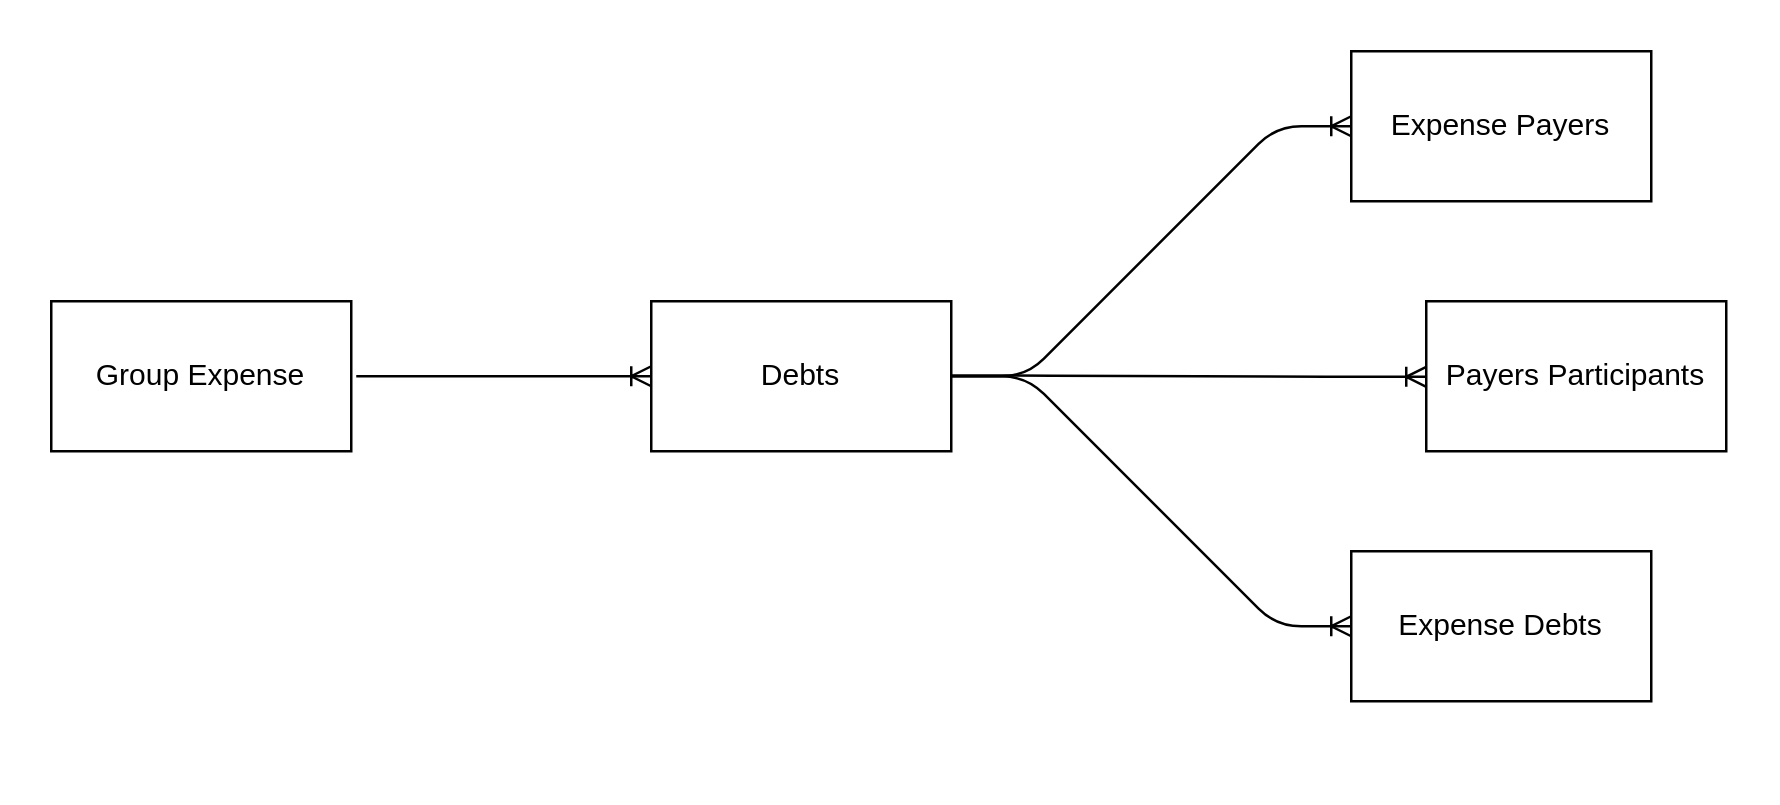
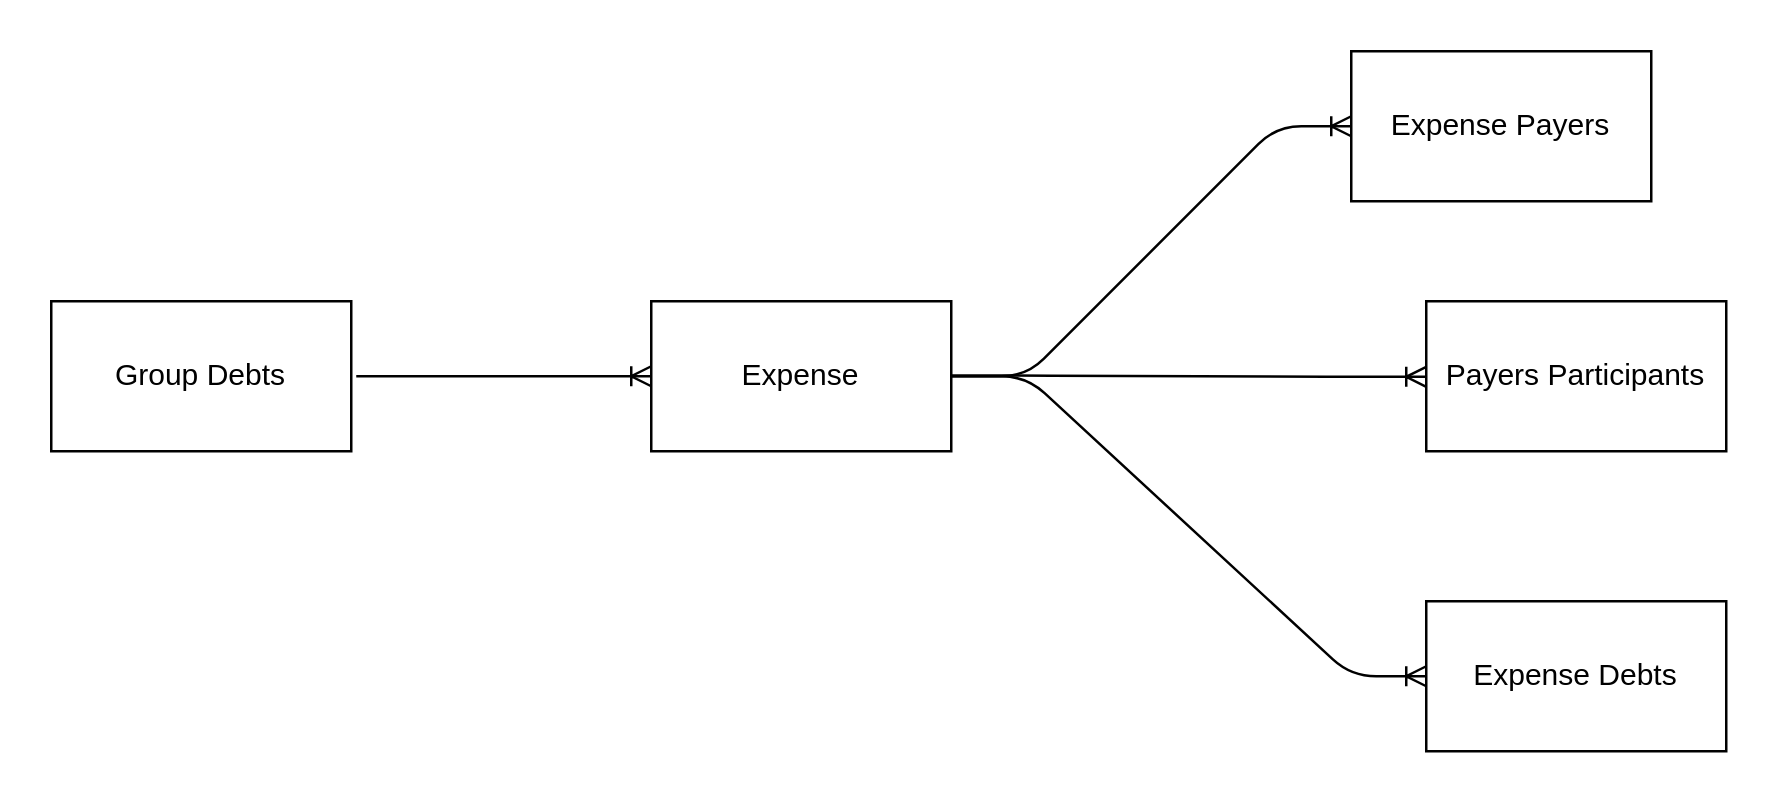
  <mxCell id="0" />
  <mxCell id="1" parent="0" />
- <mxCell id="2" value="Debts" style="rounded=0;whiteSpace=wrap;html=1;" vertex="1" parent="1"><mxGeometry x="260" y="120" width="120" height="60" as="geometry" /></mxCell>
+ <mxCell id="2" value="Expense" style="rounded=0;whiteSpace=wrap;html=1;" vertex="1" parent="1"><mxGeometry x="260" y="120" width="120" height="60" as="geometry" /></mxCell>
  <mxCell id="3" value="" style="edgeStyle=entityRelationEdgeStyle;fontSize=12;html=1;endArrow=ERoneToMany;" edge="1" parent="1"><mxGeometry width="100" height="100" relative="1" as="geometry"><mxPoint x="380" y="149.71" as="sourcePoint" /><mxPoint x="570" y="150.21" as="targetPoint" /></mxGeometry></mxCell>
  <mxCell id="4" value="Payers Participants" style="rounded=0;whiteSpace=wrap;html=1;" vertex="1" parent="1"><mxGeometry x="570" y="120" width="120" height="60" as="geometry" /></mxCell>
  <mxCell id="5" value="" style="edgeStyle=entityRelationEdgeStyle;fontSize=12;html=1;endArrow=ERoneToMany;entryX=0;entryY=0.5;entryDx=0;entryDy=0;" edge="1" parent="1" target="6"><mxGeometry width="100" height="100" relative="1" as="geometry"><mxPoint x="380" y="150" as="sourcePoint" /><mxPoint x="550" y="270" as="targetPoint" /></mxGeometry></mxCell>
- <mxCell id="6" value="Expense Debts" style="rounded=0;whiteSpace=wrap;html=1;" vertex="1" parent="1"><mxGeometry x="540" y="220" width="120" height="60" as="geometry" /></mxCell>
+ <mxCell id="6" value="Expense Debts" style="rounded=0;whiteSpace=wrap;html=1;" vertex="1" parent="1"><mxGeometry x="570" y="240" width="120" height="60" as="geometry" /></mxCell>
  <mxCell id="7" value="" style="edgeStyle=entityRelationEdgeStyle;fontSize=12;html=1;endArrow=ERoneToMany;" edge="1" parent="1" target="8"><mxGeometry width="100" height="100" relative="1" as="geometry"><mxPoint x="380" y="150" as="sourcePoint" /><mxPoint x="560" y="50" as="targetPoint" /></mxGeometry></mxCell>
  <mxCell id="8" value="Expense Payers" style="rounded=0;whiteSpace=wrap;html=1;" vertex="1" parent="1"><mxGeometry x="540" y="20" width="120" height="60" as="geometry" /></mxCell>
- <mxCell id="9" value="Group Expense" style="rounded=0;whiteSpace=wrap;html=1;" vertex="1" parent="1"><mxGeometry x="20" y="120" width="120" height="60" as="geometry" /></mxCell>
+ <mxCell id="9" value="Group Debts" style="rounded=0;whiteSpace=wrap;html=1;" vertex="1" parent="1"><mxGeometry x="20" y="120" width="120" height="60" as="geometry" /></mxCell>
  <mxCell id="10" value="" style="edgeStyle=entityRelationEdgeStyle;fontSize=12;html=1;endArrow=ERoneToMany;entryX=0;entryY=0.5;entryDx=0;entryDy=0;" edge="1" parent="1" target="2"><mxGeometry width="100" height="100" relative="1" as="geometry"><mxPoint x="142" y="150" as="sourcePoint" /><mxPoint x="260" y="144" as="targetPoint" /></mxGeometry></mxCell>
